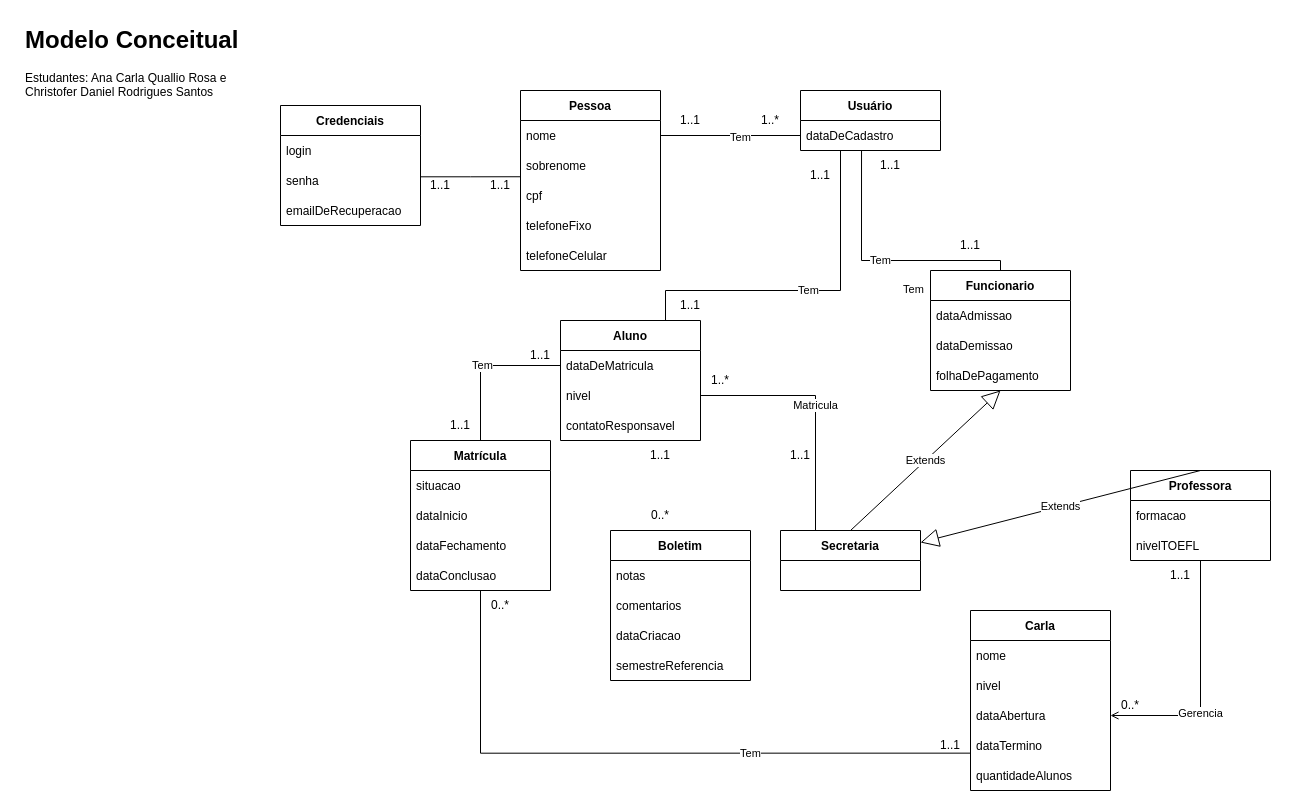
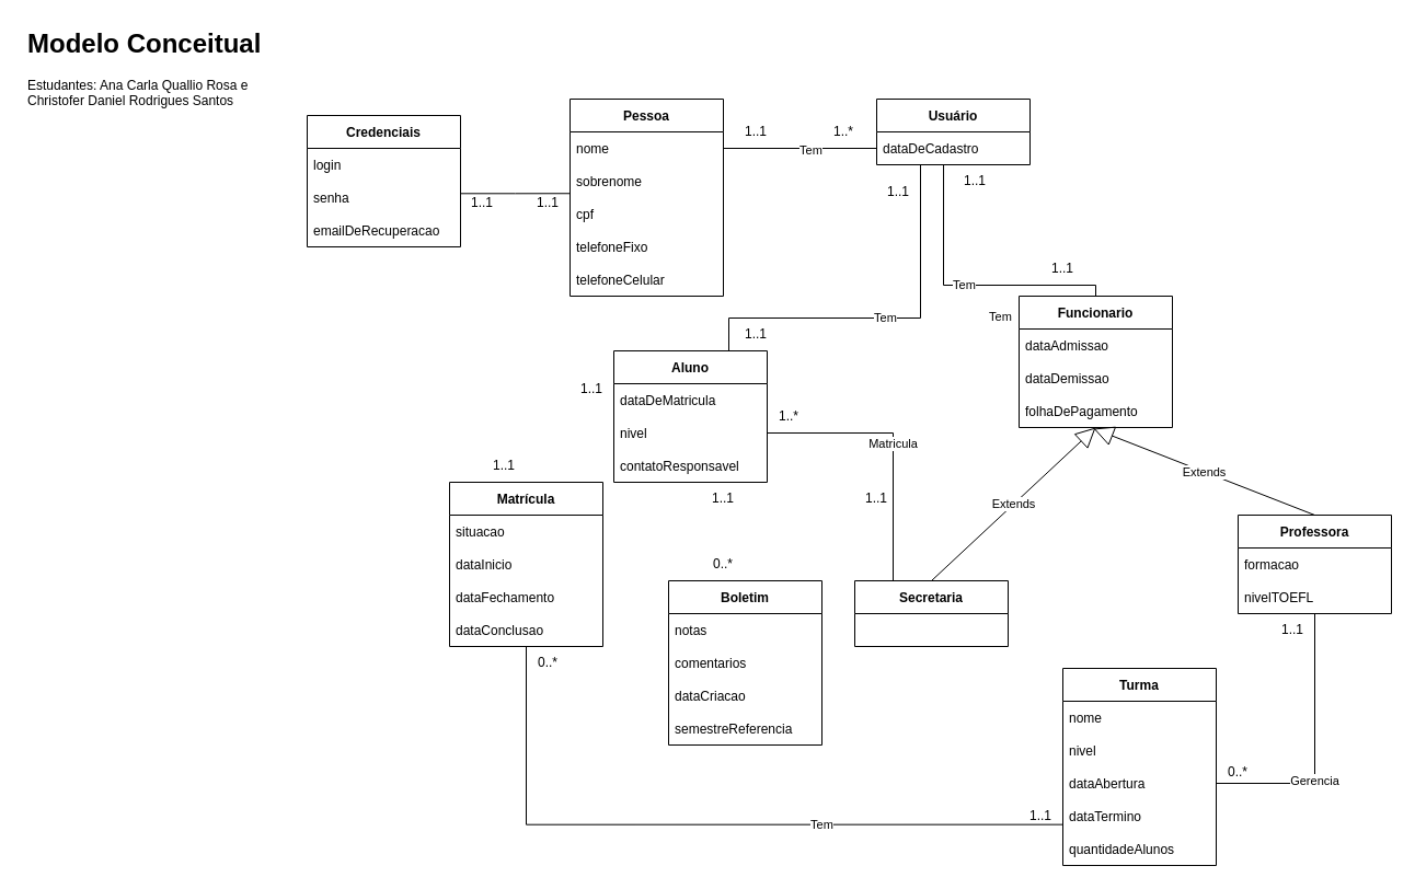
  <mxCell id="0" />
  <mxCell id="1" parent="0" />
  <mxCell id="2" value="Pessoa" style="swimlane;fontStyle=1;childLayout=stackLayout;horizontal=1;startSize=30;horizontalStack=0;resizeParent=1;resizeParentMax=0;resizeLast=0;collapsible=1;marginBottom=0;" vertex="1" parent="1"><mxGeometry x="520" y="90" width="140" height="180" as="geometry" /></mxCell>
  <mxCell id="3" value="nome    " style="text;strokeColor=none;fillColor=none;align=left;verticalAlign=middle;spacingLeft=4;spacingRight=4;overflow=hidden;points=[[0,0.5],[1,0.5]];portConstraint=eastwest;rotatable=0;" vertex="1" parent="2"><mxGeometry y="30" width="140" height="30" as="geometry" /></mxCell>
  <mxCell id="4" value="sobrenome" style="text;strokeColor=none;fillColor=none;align=left;verticalAlign=middle;spacingLeft=4;spacingRight=4;overflow=hidden;points=[[0,0.5],[1,0.5]];portConstraint=eastwest;rotatable=0;" vertex="1" parent="2"><mxGeometry y="60" width="140" height="30" as="geometry" /></mxCell>
  <mxCell id="5" value="cpf" style="text;strokeColor=none;fillColor=none;align=left;verticalAlign=middle;spacingLeft=4;spacingRight=4;overflow=hidden;points=[[0,0.5],[1,0.5]];portConstraint=eastwest;rotatable=0;" vertex="1" parent="2"><mxGeometry y="90" width="140" height="30" as="geometry" /></mxCell>
  <mxCell id="6" value="telefoneFixo" style="text;strokeColor=none;fillColor=none;align=left;verticalAlign=middle;spacingLeft=4;spacingRight=4;overflow=hidden;points=[[0,0.5],[1,0.5]];portConstraint=eastwest;rotatable=0;" vertex="1" parent="2"><mxGeometry y="120" width="140" height="30" as="geometry" /></mxCell>
  <mxCell id="7" value="telefoneCelular" style="text;strokeColor=none;fillColor=none;align=left;verticalAlign=middle;spacingLeft=4;spacingRight=4;overflow=hidden;points=[[0,0.5],[1,0.5]];portConstraint=eastwest;rotatable=0;" vertex="1" parent="2"><mxGeometry y="150" width="140" height="30" as="geometry" /></mxCell>
  <mxCell id="8" value="Usuário" style="swimlane;fontStyle=1;childLayout=stackLayout;horizontal=1;startSize=30;horizontalStack=0;resizeParent=1;resizeParentMax=0;resizeLast=0;collapsible=1;marginBottom=0;" vertex="1" parent="1"><mxGeometry x="800" y="90" width="140" height="60" as="geometry" /></mxCell>
  <mxCell id="9" value="dataDeCadastro" style="text;strokeColor=none;fillColor=none;align=left;verticalAlign=middle;spacingLeft=4;spacingRight=4;overflow=hidden;points=[[0,0.5],[1,0.5]];portConstraint=eastwest;rotatable=0;" vertex="1" parent="8"><mxGeometry y="30" width="140" height="30" as="geometry" /></mxCell>
- <mxCell id="10" style="edgeStyle=orthogonalEdgeStyle;rounded=0;orthogonalLoop=1;jettySize=auto;html=1;exitX=0.5;exitY=1;exitDx=0;exitDy=0;endArrow=open;endFill=0;" edge="1" parent="1" source="12" target="50"><mxGeometry relative="1" as="geometry" /></mxCell>
+ <mxCell id="10" style="edgeStyle=orthogonalEdgeStyle;rounded=0;orthogonalLoop=1;jettySize=auto;html=1;exitX=0.5;exitY=1;exitDx=0;exitDy=0;endArrow=none;endFill=0;" edge="1" parent="1" source="12" target="50"><mxGeometry relative="1" as="geometry" /></mxCell>
  <mxCell id="11" value="Gerencia" style="edgeLabel;html=1;align=center;verticalAlign=middle;resizable=0;points=[];" connectable="0" vertex="1" parent="10"><mxGeometry x="0.241" y="-1" relative="1" as="geometry"><mxPoint as="offset" /></mxGeometry></mxCell>
  <mxCell id="12" value="Professora" style="swimlane;fontStyle=1;childLayout=stackLayout;horizontal=1;startSize=30;horizontalStack=0;resizeParent=1;resizeParentMax=0;resizeLast=0;collapsible=1;marginBottom=0;" vertex="1" parent="1"><mxGeometry x="1130" y="470" width="140" height="90" as="geometry" /></mxCell>
  <mxCell id="13" value="formacao" style="text;strokeColor=none;fillColor=none;align=left;verticalAlign=middle;spacingLeft=4;spacingRight=4;overflow=hidden;points=[[0,0.5],[1,0.5]];portConstraint=eastwest;rotatable=0;" vertex="1" parent="12"><mxGeometry y="30" width="140" height="30" as="geometry" /></mxCell>
  <mxCell id="14" value="nivelTOEFL" style="text;strokeColor=none;fillColor=none;align=left;verticalAlign=middle;spacingLeft=4;spacingRight=4;overflow=hidden;points=[[0,0.5],[1,0.5]];portConstraint=eastwest;rotatable=0;" vertex="1" parent="12"><mxGeometry y="60" width="140" height="30" as="geometry" /></mxCell>
  <mxCell id="15" value="Credenciais" style="swimlane;fontStyle=1;childLayout=stackLayout;horizontal=1;startSize=30;horizontalStack=0;resizeParent=1;resizeParentMax=0;resizeLast=0;collapsible=1;marginBottom=0;" vertex="1" parent="1"><mxGeometry x="280" y="105" width="140" height="120" as="geometry" /></mxCell>
  <mxCell id="16" value="login    " style="text;strokeColor=none;fillColor=none;align=left;verticalAlign=middle;spacingLeft=4;spacingRight=4;overflow=hidden;points=[[0,0.5],[1,0.5]];portConstraint=eastwest;rotatable=0;" vertex="1" parent="15"><mxGeometry y="30" width="140" height="30" as="geometry" /></mxCell>
  <mxCell id="17" value="senha" style="text;strokeColor=none;fillColor=none;align=left;verticalAlign=middle;spacingLeft=4;spacingRight=4;overflow=hidden;points=[[0,0.5],[1,0.5]];portConstraint=eastwest;rotatable=0;" vertex="1" parent="15"><mxGeometry y="60" width="140" height="30" as="geometry" /></mxCell>
  <mxCell id="18" value="emailDeRecuperacao" style="text;strokeColor=none;fillColor=none;align=left;verticalAlign=middle;spacingLeft=4;spacingRight=4;overflow=hidden;points=[[0,0.5],[1,0.5]];portConstraint=eastwest;rotatable=0;" vertex="1" parent="15"><mxGeometry y="90" width="140" height="30" as="geometry" /></mxCell>
  <mxCell id="19" value="Tem" style="edgeStyle=orthogonalEdgeStyle;rounded=0;orthogonalLoop=1;jettySize=auto;html=1;exitX=0.5;exitY=0;exitDx=0;exitDy=0;entryX=0.436;entryY=1;entryDx=0;entryDy=0;entryPerimeter=0;endArrow=none;endFill=0;" edge="1" parent="1" source="20" target="9"><mxGeometry relative="1" as="geometry"><Array as="points"><mxPoint x="1000" y="260" /><mxPoint x="861" y="260" /></Array></mxGeometry></mxCell>
  <mxCell id="20" value="Funcionario" style="swimlane;fontStyle=1;childLayout=stackLayout;horizontal=1;startSize=30;horizontalStack=0;resizeParent=1;resizeParentMax=0;resizeLast=0;collapsible=1;marginBottom=0;" vertex="1" parent="1"><mxGeometry x="930" y="270" width="140" height="120" as="geometry" /></mxCell>
  <mxCell id="21" value="dataAdmissao" style="text;strokeColor=none;fillColor=none;align=left;verticalAlign=middle;spacingLeft=4;spacingRight=4;overflow=hidden;points=[[0,0.5],[1,0.5]];portConstraint=eastwest;rotatable=0;" vertex="1" parent="20"><mxGeometry y="30" width="140" height="30" as="geometry" /></mxCell>
  <mxCell id="22" value="dataDemissao" style="text;strokeColor=none;fillColor=none;align=left;verticalAlign=middle;spacingLeft=4;spacingRight=4;overflow=hidden;points=[[0,0.5],[1,0.5]];portConstraint=eastwest;rotatable=0;" vertex="1" parent="20"><mxGeometry y="60" width="140" height="30" as="geometry" /></mxCell>
  <mxCell id="23" value="folhaDePagamento" style="text;strokeColor=none;fillColor=none;align=left;verticalAlign=middle;spacingLeft=4;spacingRight=4;overflow=hidden;points=[[0,0.5],[1,0.5]];portConstraint=eastwest;rotatable=0;" vertex="1" parent="20"><mxGeometry y="90" width="140" height="30" as="geometry" /></mxCell>
  <mxCell id="24" style="edgeStyle=orthogonalEdgeStyle;rounded=0;orthogonalLoop=1;jettySize=auto;html=1;exitX=0;exitY=0.5;exitDx=0;exitDy=0;entryX=1;entryY=0.5;entryDx=0;entryDy=0;endArrow=none;endFill=0;" edge="1" parent="1" source="9" target="3"><mxGeometry relative="1" as="geometry" /></mxCell>
  <mxCell id="25" value="Tem" style="edgeLabel;html=1;align=center;verticalAlign=middle;resizable=0;points=[];" connectable="0" vertex="1" parent="24"><mxGeometry x="-0.129" y="1" relative="1" as="geometry"><mxPoint as="offset" /></mxGeometry></mxCell>
  <mxCell id="26" value="Tem" style="edgeStyle=orthogonalEdgeStyle;rounded=0;orthogonalLoop=1;jettySize=auto;html=1;exitX=0.75;exitY=0;exitDx=0;exitDy=0;endArrow=none;endFill=0;" edge="1" parent="1" source="28"><mxGeometry relative="1" as="geometry"><mxPoint x="840" y="150" as="targetPoint" /><Array as="points"><mxPoint x="665" y="290" /><mxPoint x="840" y="290" /><mxPoint x="840" y="150" /></Array></mxGeometry></mxCell>
  <mxCell id="27" value="Tem" style="edgeLabel;html=1;align=center;verticalAlign=middle;resizable=0;points=[];" connectable="0" vertex="1" parent="26"><mxGeometry x="-0.206" y="2" relative="1" as="geometry"><mxPoint x="140" as="offset" /></mxGeometry></mxCell>
  <mxCell id="28" value="Aluno" style="swimlane;fontStyle=1;childLayout=stackLayout;horizontal=1;startSize=30;horizontalStack=0;resizeParent=1;resizeParentMax=0;resizeLast=0;collapsible=1;marginBottom=0;" vertex="1" parent="1"><mxGeometry x="560" y="320" width="140" height="120" as="geometry" /></mxCell>
  <mxCell id="29" value="dataDeMatricula" style="text;strokeColor=none;fillColor=none;align=left;verticalAlign=middle;spacingLeft=4;spacingRight=4;overflow=hidden;points=[[0,0.5],[1,0.5]];portConstraint=eastwest;rotatable=0;" vertex="1" parent="28"><mxGeometry y="30" width="140" height="30" as="geometry" /></mxCell>
  <mxCell id="30" value="nivel" style="text;strokeColor=none;fillColor=none;align=left;verticalAlign=middle;spacingLeft=4;spacingRight=4;overflow=hidden;points=[[0,0.5],[1,0.5]];portConstraint=eastwest;rotatable=0;" vertex="1" parent="28"><mxGeometry y="60" width="140" height="30" as="geometry" /></mxCell>
  <mxCell id="31" value="contatoResponsavel" style="text;strokeColor=none;fillColor=none;align=left;verticalAlign=middle;spacingLeft=4;spacingRight=4;overflow=hidden;points=[[0,0.5],[1,0.5]];portConstraint=eastwest;rotatable=0;" vertex="1" parent="28"><mxGeometry y="90" width="140" height="30" as="geometry" /></mxCell>
  <mxCell id="32" value="Tem" style="edgeStyle=orthogonalEdgeStyle;rounded=0;orthogonalLoop=1;jettySize=auto;html=1;entryX=0.001;entryY=0.755;entryDx=0;entryDy=0;entryPerimeter=0;endArrow=none;endFill=0;" edge="1" parent="1" source="33" target="51"><mxGeometry x="0.326" relative="1" as="geometry"><mxPoint as="offset" /></mxGeometry></mxCell>
  <mxCell id="33" value="Matrícula" style="swimlane;fontStyle=1;childLayout=stackLayout;horizontal=1;startSize=30;horizontalStack=0;resizeParent=1;resizeParentMax=0;resizeLast=0;collapsible=1;marginBottom=0;" vertex="1" parent="1"><mxGeometry x="410" y="440" width="140" height="150" as="geometry" /></mxCell>
  <mxCell id="34" value="situacao" style="text;strokeColor=none;fillColor=none;align=left;verticalAlign=middle;spacingLeft=4;spacingRight=4;overflow=hidden;points=[[0,0.5],[1,0.5]];portConstraint=eastwest;rotatable=0;" vertex="1" parent="33"><mxGeometry y="30" width="140" height="30" as="geometry" /></mxCell>
  <mxCell id="35" value="dataInicio" style="text;strokeColor=none;fillColor=none;align=left;verticalAlign=middle;spacingLeft=4;spacingRight=4;overflow=hidden;points=[[0,0.5],[1,0.5]];portConstraint=eastwest;rotatable=0;" vertex="1" parent="33"><mxGeometry y="60" width="140" height="30" as="geometry" /></mxCell>
  <mxCell id="36" value="dataFechamento" style="text;strokeColor=none;fillColor=none;align=left;verticalAlign=middle;spacingLeft=4;spacingRight=4;overflow=hidden;points=[[0,0.5],[1,0.5]];portConstraint=eastwest;rotatable=0;" vertex="1" parent="33"><mxGeometry y="90" width="140" height="30" as="geometry" /></mxCell>
  <mxCell id="37" value="dataConclusao" style="text;strokeColor=none;fillColor=none;align=left;verticalAlign=middle;spacingLeft=4;spacingRight=4;overflow=hidden;points=[[0,0.5],[1,0.5]];portConstraint=eastwest;rotatable=0;" vertex="1" parent="33"><mxGeometry y="120" width="140" height="30" as="geometry" /></mxCell>
  <mxCell id="38" value="Boletim" style="swimlane;fontStyle=1;childLayout=stackLayout;horizontal=1;startSize=30;horizontalStack=0;resizeParent=1;resizeParentMax=0;resizeLast=0;collapsible=1;marginBottom=0;" vertex="1" parent="1"><mxGeometry x="610" y="530" width="140" height="150" as="geometry" /></mxCell>
  <mxCell id="39" value="notas" style="text;strokeColor=none;fillColor=none;align=left;verticalAlign=middle;spacingLeft=4;spacingRight=4;overflow=hidden;points=[[0,0.5],[1,0.5]];portConstraint=eastwest;rotatable=0;" vertex="1" parent="38"><mxGeometry y="30" width="140" height="30" as="geometry" /></mxCell>
  <mxCell id="40" value="comentarios" style="text;strokeColor=none;fillColor=none;align=left;verticalAlign=middle;spacingLeft=4;spacingRight=4;overflow=hidden;points=[[0,0.5],[1,0.5]];portConstraint=eastwest;rotatable=0;" vertex="1" parent="38"><mxGeometry y="60" width="140" height="30" as="geometry" /></mxCell>
  <mxCell id="41" value="dataCriacao" style="text;strokeColor=none;fillColor=none;align=left;verticalAlign=middle;spacingLeft=4;spacingRight=4;overflow=hidden;points=[[0,0.5],[1,0.5]];portConstraint=eastwest;rotatable=0;" vertex="1" parent="38"><mxGeometry y="90" width="140" height="30" as="geometry" /></mxCell>
  <mxCell id="42" value="semestreReferencia" style="text;strokeColor=none;fillColor=none;align=left;verticalAlign=middle;spacingLeft=4;spacingRight=4;overflow=hidden;points=[[0,0.5],[1,0.5]];portConstraint=eastwest;rotatable=0;" vertex="1" parent="38"><mxGeometry y="120" width="140" height="30" as="geometry" /></mxCell>
  <mxCell id="43" value="Matricula" style="edgeStyle=orthogonalEdgeStyle;rounded=0;orthogonalLoop=1;jettySize=auto;html=1;exitX=0.25;exitY=0;exitDx=0;exitDy=0;entryX=1;entryY=0.5;entryDx=0;entryDy=0;endArrow=none;endFill=0;" edge="1" parent="1" source="44" target="30"><mxGeometry relative="1" as="geometry" /></mxCell>
  <mxCell id="44" value="Secretaria" style="swimlane;fontStyle=1;childLayout=stackLayout;horizontal=1;startSize=30;horizontalStack=0;resizeParent=1;resizeParentMax=0;resizeLast=0;collapsible=1;marginBottom=0;" vertex="1" parent="1"><mxGeometry x="780" y="530" width="140" height="60" as="geometry" /></mxCell>
- <mxCell id="45" value="Extends" style="endArrow=block;endSize=16;endFill=0;html=1;rounded=0;exitX=0.5;exitY=0;exitDx=0;exitDy=0;" edge="1" parent="1" source="12" target="44"><mxGeometry width="160" relative="1" as="geometry"><mxPoint x="790" y="390" as="sourcePoint" /><mxPoint x="950" y="390" as="targetPoint" /></mxGeometry></mxCell>
+ <mxCell id="45" value="Extends" style="endArrow=block;endSize=16;endFill=0;html=1;rounded=0;exitX=0.5;exitY=0;exitDx=0;exitDy=0;entryX=0.486;entryY=1.033;entryDx=0;entryDy=0;entryPerimeter=0;" edge="1" parent="1" source="12" target="23"><mxGeometry width="160" relative="1" as="geometry"><mxPoint x="790" y="390" as="sourcePoint" /><mxPoint x="950" y="390" as="targetPoint" /></mxGeometry></mxCell>
  <mxCell id="46" value="Extends" style="endArrow=block;endSize=16;endFill=0;html=1;rounded=0;exitX=0.5;exitY=0;exitDx=0;exitDy=0;" edge="1" parent="1" source="44"><mxGeometry width="160" relative="1" as="geometry"><mxPoint x="1191.96" y="519.01" as="sourcePoint" /><mxPoint x="1000" y="390" as="targetPoint" /></mxGeometry></mxCell>
- <mxCell id="47" value="Carla" style="swimlane;fontStyle=1;childLayout=stackLayout;horizontal=1;startSize=30;horizontalStack=0;resizeParent=1;resizeParentMax=0;resizeLast=0;collapsible=1;marginBottom=0;" vertex="1" parent="1"><mxGeometry x="970" y="610" width="140" height="180" as="geometry" /></mxCell>
+ <mxCell id="47" value="Turma" style="swimlane;fontStyle=1;childLayout=stackLayout;horizontal=1;startSize=30;horizontalStack=0;resizeParent=1;resizeParentMax=0;resizeLast=0;collapsible=1;marginBottom=0;" vertex="1" parent="1"><mxGeometry x="970" y="610" width="140" height="180" as="geometry" /></mxCell>
  <mxCell id="48" value="nome" style="text;strokeColor=none;fillColor=none;align=left;verticalAlign=middle;spacingLeft=4;spacingRight=4;overflow=hidden;points=[[0,0.5],[1,0.5]];portConstraint=eastwest;rotatable=0;" vertex="1" parent="47"><mxGeometry y="30" width="140" height="30" as="geometry" /></mxCell>
  <mxCell id="49" value="nivel" style="text;strokeColor=none;fillColor=none;align=left;verticalAlign=middle;spacingLeft=4;spacingRight=4;overflow=hidden;points=[[0,0.5],[1,0.5]];portConstraint=eastwest;rotatable=0;" vertex="1" parent="47"><mxGeometry y="60" width="140" height="30" as="geometry" /></mxCell>
  <mxCell id="50" value="dataAbertura" style="text;strokeColor=none;fillColor=none;align=left;verticalAlign=middle;spacingLeft=4;spacingRight=4;overflow=hidden;points=[[0,0.5],[1,0.5]];portConstraint=eastwest;rotatable=0;" vertex="1" parent="47"><mxGeometry y="90" width="140" height="30" as="geometry" /></mxCell>
  <mxCell id="51" value="dataTermino" style="text;strokeColor=none;fillColor=none;align=left;verticalAlign=middle;spacingLeft=4;spacingRight=4;overflow=hidden;points=[[0,0.5],[1,0.5]];portConstraint=eastwest;rotatable=0;" vertex="1" parent="47"><mxGeometry y="120" width="140" height="30" as="geometry" /></mxCell>
  <mxCell id="52" value="quantidadeAlunos" style="text;strokeColor=none;fillColor=none;align=left;verticalAlign=middle;spacingLeft=4;spacingRight=4;overflow=hidden;points=[[0,0.5],[1,0.5]];portConstraint=eastwest;rotatable=0;" vertex="1" parent="47"><mxGeometry y="150" width="140" height="30" as="geometry" /></mxCell>
- <mxCell id="53" value="Tem" style="edgeStyle=orthogonalEdgeStyle;rounded=0;orthogonalLoop=1;jettySize=auto;html=1;exitX=0;exitY=0.5;exitDx=0;exitDy=0;entryX=0.5;entryY=0;entryDx=0;entryDy=0;endArrow=none;endFill=0;" edge="1" parent="1" source="29" target="33"><mxGeometry relative="1" as="geometry" /></mxCell>
  <mxCell id="54" value="1..1" style="text;html=1;strokeColor=none;fillColor=none;align=center;verticalAlign=middle;whiteSpace=wrap;rounded=0;" vertex="1" parent="1"><mxGeometry x="430" y="410" width="60" height="30" as="geometry" /></mxCell>
  <mxCell id="55" value="1..1" style="text;html=1;strokeColor=none;fillColor=none;align=center;verticalAlign=middle;whiteSpace=wrap;rounded=0;" vertex="1" parent="1"><mxGeometry x="510" y="340" width="60" height="30" as="geometry" /></mxCell>
  <mxCell id="56" value="0..*" style="text;html=1;strokeColor=none;fillColor=none;align=center;verticalAlign=middle;whiteSpace=wrap;rounded=0;" vertex="1" parent="1"><mxGeometry x="630" y="500" width="60" height="30" as="geometry" /></mxCell>
  <mxCell id="57" value="1..1" style="text;html=1;strokeColor=none;fillColor=none;align=center;verticalAlign=middle;whiteSpace=wrap;rounded=0;" vertex="1" parent="1"><mxGeometry x="630" y="440" width="60" height="30" as="geometry" /></mxCell>
  <mxCell id="58" value="0..*" style="text;html=1;strokeColor=none;fillColor=none;align=center;verticalAlign=middle;whiteSpace=wrap;rounded=0;" vertex="1" parent="1"><mxGeometry x="470" y="590" width="60" height="30" as="geometry" /></mxCell>
  <mxCell id="59" value="1..1" style="text;html=1;strokeColor=none;fillColor=none;align=center;verticalAlign=middle;whiteSpace=wrap;rounded=0;" vertex="1" parent="1"><mxGeometry x="920" y="730" width="60" height="30" as="geometry" /></mxCell>
  <mxCell id="60" value="0..*" style="text;html=1;strokeColor=none;fillColor=none;align=center;verticalAlign=middle;whiteSpace=wrap;rounded=0;" vertex="1" parent="1"><mxGeometry x="1100" y="690" width="60" height="30" as="geometry" /></mxCell>
  <mxCell id="61" value="1..1" style="text;html=1;strokeColor=none;fillColor=none;align=center;verticalAlign=middle;whiteSpace=wrap;rounded=0;" vertex="1" parent="1"><mxGeometry x="1150" y="560" width="60" height="30" as="geometry" /></mxCell>
  <mxCell id="62" value="1..1" style="text;html=1;strokeColor=none;fillColor=none;align=center;verticalAlign=middle;whiteSpace=wrap;rounded=0;" vertex="1" parent="1"><mxGeometry x="470" y="170" width="60" height="30" as="geometry" /></mxCell>
  <mxCell id="63" value="1..1" style="text;html=1;strokeColor=none;fillColor=none;align=center;verticalAlign=middle;whiteSpace=wrap;rounded=0;" vertex="1" parent="1"><mxGeometry x="660" y="105" width="60" height="30" as="geometry" /></mxCell>
  <mxCell id="64" value="1..1" style="text;html=1;strokeColor=none;fillColor=none;align=center;verticalAlign=middle;whiteSpace=wrap;rounded=0;" vertex="1" parent="1"><mxGeometry x="410" y="170" width="60" height="30" as="geometry" /></mxCell>
  <mxCell id="65" value="1..*" style="text;html=1;strokeColor=none;fillColor=none;align=center;verticalAlign=middle;whiteSpace=wrap;rounded=0;" vertex="1" parent="1"><mxGeometry x="740" y="105" width="60" height="30" as="geometry" /></mxCell>
  <mxCell id="66" value="1..1" style="text;html=1;strokeColor=none;fillColor=none;align=center;verticalAlign=middle;whiteSpace=wrap;rounded=0;" vertex="1" parent="1"><mxGeometry x="660" y="290" width="60" height="30" as="geometry" /></mxCell>
  <mxCell id="67" value="1..1" style="text;html=1;strokeColor=none;fillColor=none;align=center;verticalAlign=middle;whiteSpace=wrap;rounded=0;" vertex="1" parent="1"><mxGeometry x="860" y="150" width="60" height="30" as="geometry" /></mxCell>
  <mxCell id="68" value="1..1" style="text;html=1;strokeColor=none;fillColor=none;align=center;verticalAlign=middle;whiteSpace=wrap;rounded=0;" vertex="1" parent="1"><mxGeometry x="790" y="160" width="60" height="30" as="geometry" /></mxCell>
  <mxCell id="69" value="1..1" style="text;html=1;strokeColor=none;fillColor=none;align=center;verticalAlign=middle;whiteSpace=wrap;rounded=0;" vertex="1" parent="1"><mxGeometry x="940" y="230" width="60" height="30" as="geometry" /></mxCell>
  <mxCell id="70" style="edgeStyle=orthogonalEdgeStyle;rounded=0;orthogonalLoop=1;jettySize=auto;html=1;entryX=-0.002;entryY=0.875;entryDx=0;entryDy=0;entryPerimeter=0;endArrow=none;endFill=0;" edge="1" parent="1" source="17" target="4"><mxGeometry relative="1" as="geometry"><Array as="points"><mxPoint x="470" y="176" /></Array></mxGeometry></mxCell>
  <mxCell id="71" value="1..*" style="text;html=1;strokeColor=none;fillColor=none;align=center;verticalAlign=middle;whiteSpace=wrap;rounded=0;" vertex="1" parent="1"><mxGeometry x="690" y="365" width="60" height="30" as="geometry" /></mxCell>
  <mxCell id="72" value="1..1" style="text;html=1;strokeColor=none;fillColor=none;align=center;verticalAlign=middle;whiteSpace=wrap;rounded=0;" vertex="1" parent="1"><mxGeometry x="770" y="440" width="60" height="30" as="geometry" /></mxCell>
  <mxCell id="73" value="&lt;h1&gt;Modelo Conceitual&lt;/h1&gt;&lt;p&gt;Estudantes: Ana Carla Quallio Rosa e Christofer Daniel Rodrigues Santos&lt;/p&gt;" style="text;html=1;strokeColor=none;fillColor=none;spacing=5;spacingTop=-20;whiteSpace=wrap;overflow=hidden;rounded=0;" vertex="1" parent="1"><mxGeometry x="20" y="20" width="240" height="120" as="geometry" /></mxCell>
